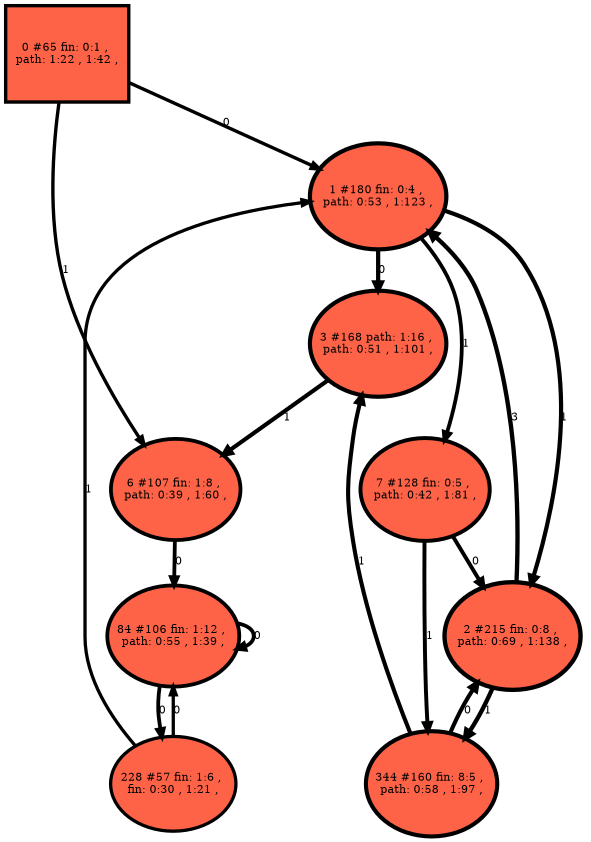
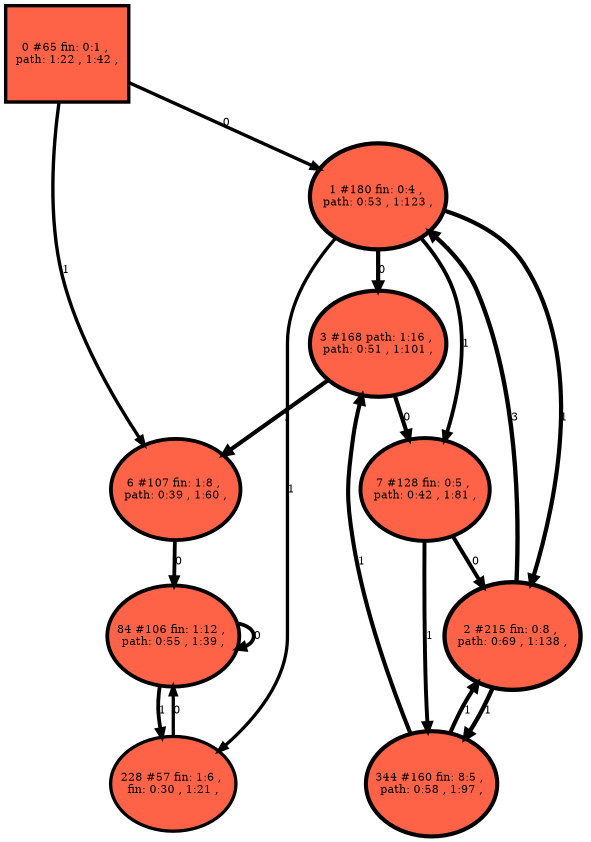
  digraph {
    node [fillcolor=tomato style=filled]
    edge [penwidth=4.18965]
    n1 [height=1.64667 label="0 #65 fin: 0:1 , \n path: 1:22 , 1:42 , " penwidth=4.18965 shape=box width=1.64667]
    n2 [height=1.82431 label="1 #180 fin: 0:4 , \n path: 0:53 , 1:123 , " penwidth=5.1985 width=1.82431]
    n3 [height=1.73733 label="6 #107 fin: 1:8 , \n path: 0:39 , 1:60 , " penwidth=4.68213 width=1.73733]
    n4 [height=1.81318 label="3 #168 path: 1:16 , \n path: 0:51 , 1:101 , " penwidth=5.1299 width=1.81318]
    n5 [height=1.85243 label="2 #215 fin: 0:8 , \n path: 0:69 , 1:138 , " penwidth=5.37528 width=1.85243]
    n6 [height=1.76812 label="7 #128 fin: 0:5 , \n path: 0:42 , 1:81 , " penwidth=4.85981 width=1.76812]
    n7 [height=1.73569 label="84 #106 fin: 1:12 , \n path: 0:55 , 1:39 , " penwidth=4.67283 width=1.73569]
    n8 [height=1.80524 label="344 #160 fin: 8:5 , \n path: 0:58 , 1:97 , " penwidth=5.0814 width=1.80524]
    n9 [height=1.62145 label="228 #57 fin: 1:6 , \n fin: 0:30 , 1:21 , " penwidth=4.06044 width=1.62145]
    n1 -> n2 [label="0 "]
    n1 -> n3 [label="1 "]
    n2 -> n4 [label="0 " penwidth=5.1985]
    n2 -> n5 [label="1 " penwidth=5.1985]
    n2 -> n6 [label="1 " penwidth=4.68213]
    n3 -> n7 [label="0 " penwidth=4.68213]
    n4 -> n3 [label="1 " penwidth=5.1299]
+   n4 -> n6 [label="0 " penwidth=5.1299]
    n5 -> n2 [label="3 " penwidth=5.37528]
    n5 -> n8 [label="1 " penwidth=5.37528]
    n6 -> n5 [label="0 " penwidth=4.85981]
    n6 -> n8 [label="1 " penwidth=4.85981]
    n7 -> n7 [label="0 " penwidth=4.67283]
-   n7 -> n9 [label="0 " penwidth=4.67283]
+   n7 -> n9 [label="1 " penwidth=4.67283]
    n8 -> n4 [label="1 " penwidth=5.0814]
-   n8 -> n5 [label="0 " penwidth=5.0814]
-   n9 -> n2 [label="1 " penwidth=4.06044]
+   n8 -> n5 [label="1 " penwidth=5.0814]
+   n2 -> n9 [label="1 " penwidth=4.06044]
    n9 -> n7 [label="0 " penwidth=4.06044]
  }
